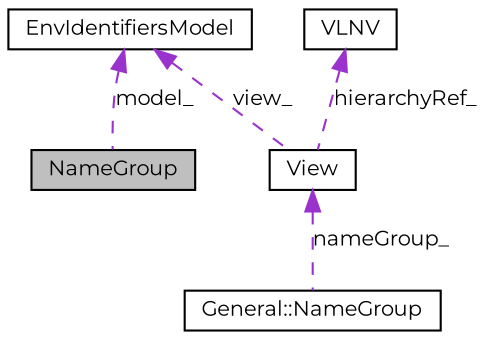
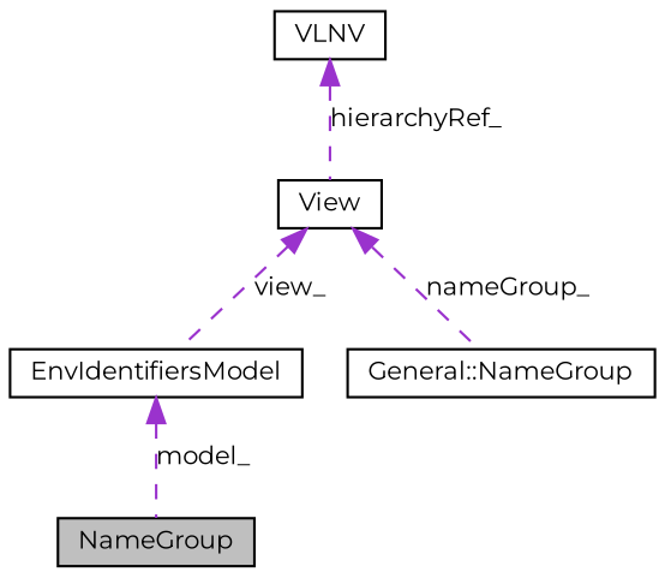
  digraph {
    fontname=Montserrat
    node [color=black fontname=Montserrat fontsize=10 shape=record]
    edge [color=darkorchid3 dir=back fontname=Montserrat fontsize=10 labelfontname=FreeSans labelfontsize=10 style=dashed]
    n1 [fillcolor=grey75 fontcolor=black height=0.2 label=NameGroup style=filled width=0.4]
    n2 [height=0.2 label=EnvIdentifiersModel width=0.4]
    n3 [height=0.2 label=View width=0.4]
    n4 [height=0.2 label="General::NameGroup" width=0.4]
    n5 [height=0.2 label=VLNV width=0.4]
    n2 -> n1 [label=model_]
-   n2 -> n3 [label=view_]
+   n3 -> n2 [label=view_]
    n3 -> n4 [label=nameGroup_]
    n5 -> n3 [label=hierarchyRef_]
  }
